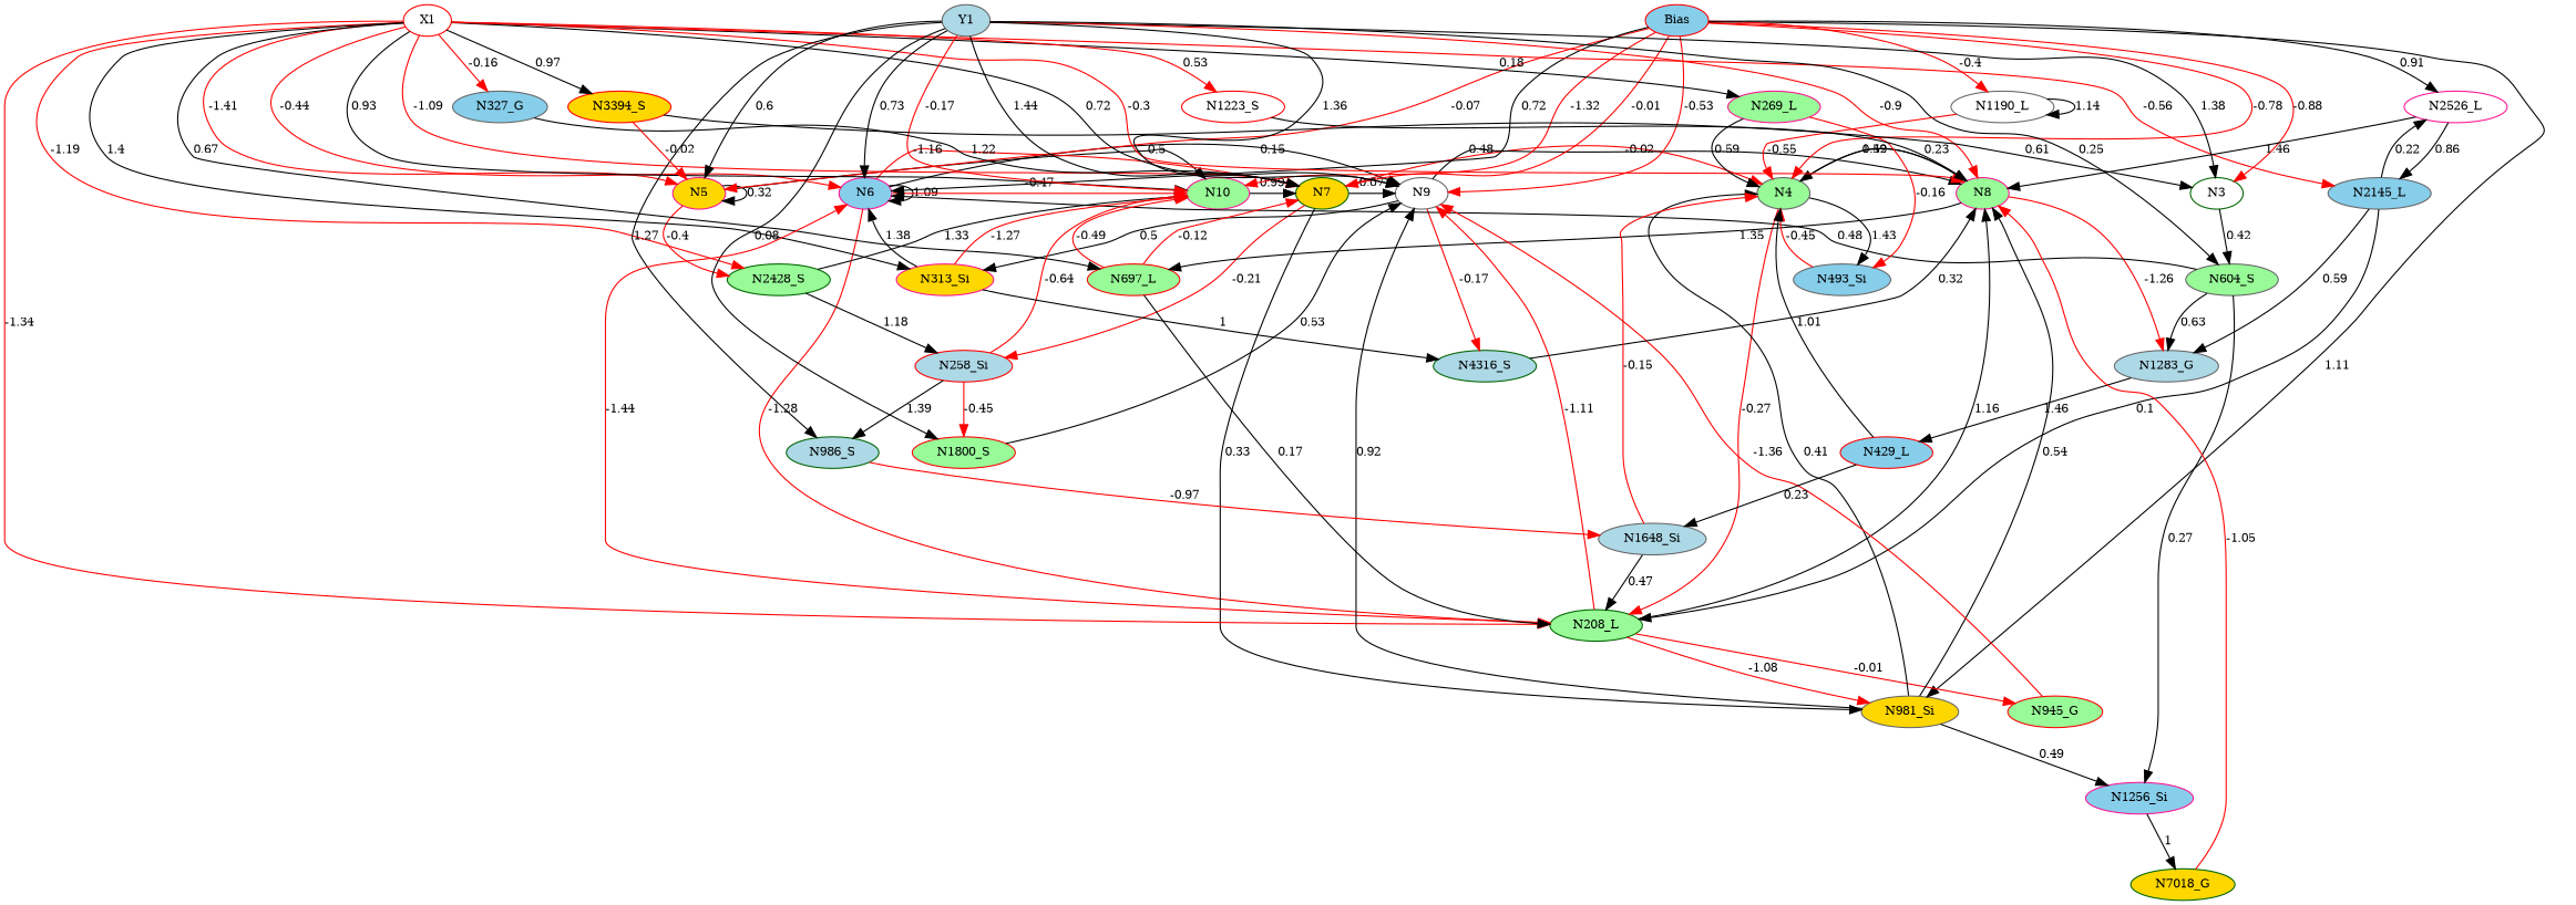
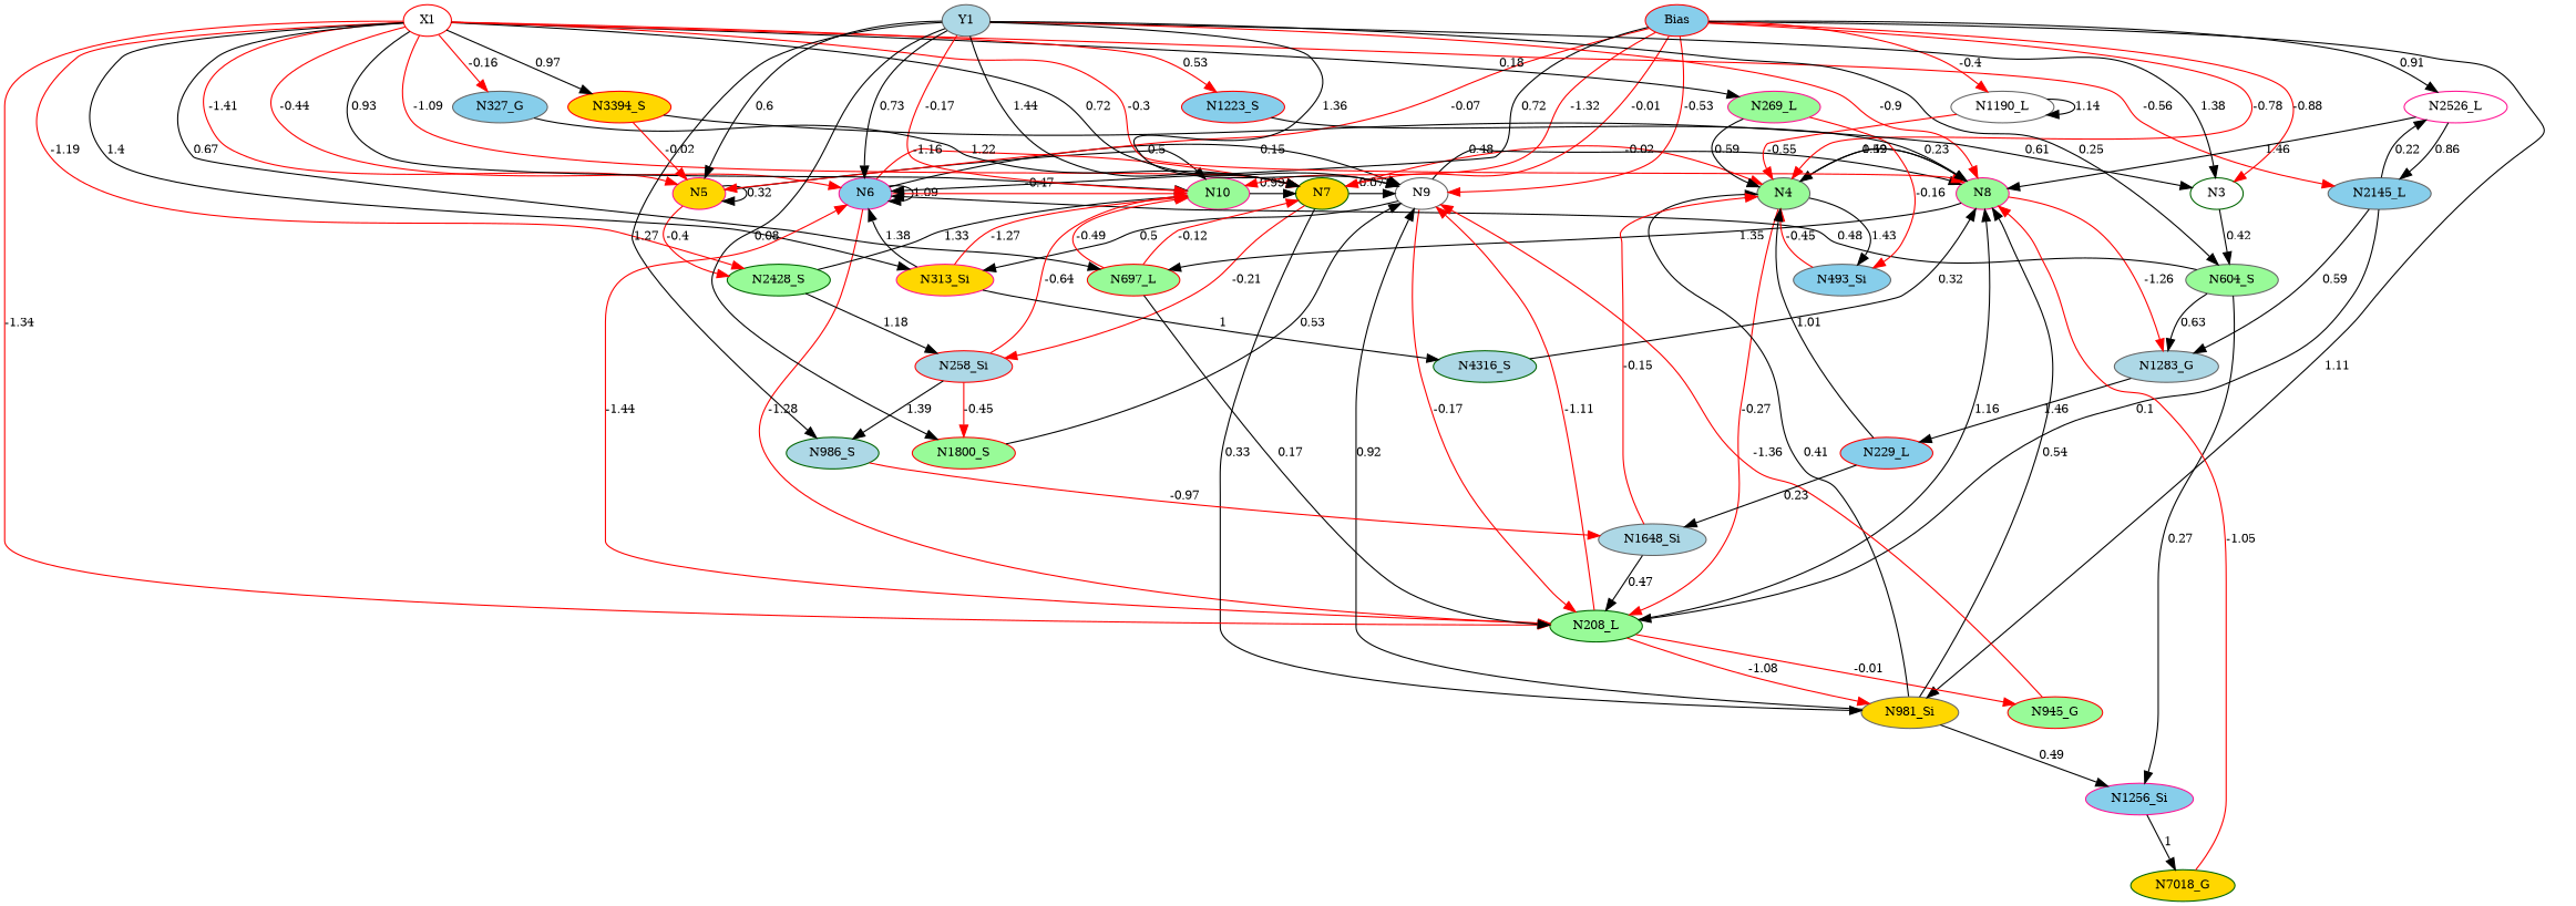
  digraph {
    node [color=gray40 fillcolor=palegreen fontsize=10 shape=ellipse style=filled]
    edge [color=black fontsize=10]
    N3 [color=darkgreen fillcolor=white height=0.1 width=0.1]
    N4 [height=0.1 width=0.1]
    N5 [color=deeppink fillcolor=gold height=0.1 width=0.1]
    N6 [color=deeppink fillcolor=skyblue height=0.1 width=0.1]
    N7 [color=darkgreen fillcolor=gold height=0.1 width=0.1]
    N8 [color=deeppink height=0.1 width=0.1]
    N9 [fillcolor=white height=0.1 width=0.1]
    N10 [color=deeppink height=0.1 width=0.1]
    n9 [color=red fillcolor=skyblue height=0.1 label=Bias width=0.1]
    n10 [color=red fillcolor=white height=0.1 label=X1 width=0.1]
    n11 [fillcolor=lightblue height=0.1 label=Y1 width=0.1]
    n12 [height=0.1 label=N604_S width=0.1]
    n13 [color=darkgreen height=0.1 label=N208_L width=0.1]
    n14 [fillcolor=skyblue height=0.1 label=N493_Si width=0.1]
    n15 [color=darkgreen height=0.1 label=N2428_S width=0.1]
    n16 [fillcolor=gold height=0.1 label=N981_Si width=0.1]
    n17 [color=red fillcolor=lightblue height=0.1 label=N258_Si width=0.1]
    n18 [color=red height=0.1 label=N697_L width=0.1]
    n19 [fillcolor=lightblue height=0.1 label=N1283_G width=0.1]
    n20 [color=deeppink fillcolor=gold height=0.1 label=N313_Si width=0.1]
    n21 [fillcolor=white height=0.1 label=N1190_L width=0.1]
    n22 [color=deeppink fillcolor=white height=0.1 label=N2526_L width=0.1]
    n23 [color=deeppink height=0.1 label=N269_L width=0.1]
    n24 [fillcolor=skyblue height=0.1 label=N327_G width=0.1]
-   n25 [color=red fillcolor=white height=0.1 label=N1223_S width=0.1]
+   n25 [color=red fillcolor=skyblue height=0.1 label=N1223_S width=0.1]
    n26 [fillcolor=skyblue height=0.1 label=N2145_L width=0.1]
    n27 [color=red fillcolor=gold height=0.1 label=N3394_S width=0.1]
    n28 [color=darkgreen fillcolor=lightblue height=0.1 label=N986_S width=0.1]
    n29 [color=red height=0.1 label=N1800_S width=0.1]
    n30 [color=deeppink fillcolor=skyblue height=0.1 label=N1256_Si width=0.1]
    n31 [color=red height=0.1 label=N945_G width=0.1]
    n32 [color=darkgreen fillcolor=lightblue height=0.1 label=N4316_S width=0.1]
    n33 [fillcolor=lightblue height=0.1 label=N1648_Si width=0.1]
-   n34 [color=red fillcolor=skyblue height=0.1 label=N429_L width=0.1]
+   n34 [color=red fillcolor=skyblue height=0.1 label=N229_L width=0.1]
    n35 [color=darkgreen fillcolor=gold height=0.1 label=N7018_G width=0.1]
    subgraph sub_1 {
      rank=same
      N3
      N4
      N5
      N6
      N7
      N8
      N9
      N10
    }
    subgraph sub_2 {
      rank=same
      n9
      n10
      n11
    }
    N3 -> n12 [label=0.42]
    N4 -> N8 [label=1.42]
    N4 -> n13 [arrowType=inv color=red label=-0.27]
    N4 -> n14 [label=1.43]
    N5 -> N5 [label=0.32]
    N5 -> N10 [label=0.5]
    N5 -> n15 [arrowType=inv color=red label=-0.4]
    N6 -> N6 [label=1.09]
    N6 -> N7 [arrowType=inv color=red label=-1.16]
    N6 -> N9 [label=0.15]
    N6 -> N10 [arrowType=inv color=red label=-0.47]
    N6 -> n13 [arrowType=inv color=red label=-1.28]
    N7 -> N4 [arrowType=inv color=red label=-0.02]
    N7 -> N9 [label=0.07]
    N7 -> n16 [label=0.33]
    N7 -> n17 [arrowType=inv color=red label=-0.21]
    N8 -> N4 [label=0.59]
    N8 -> n18 [label=1.35]
    N8 -> n19 [arrowType=inv color=red label=-1.26]
    N9 -> N8 [label=0.48]
-   N9 -> n32 [arrowType=inv color=red label=-0.17]
+   N9 -> n13 [arrowType=inv color=red label=-0.17]
    N9 -> n20 [label=0.5]
    N10 -> N7 [label=0.99]
    n9 -> N3 [arrowType=inv color=red label=-0.88]
    n9 -> N4 [arrowType=inv color=red label=-0.78]
    n9 -> N5 [arrowType=inv color=red label=-0.07]
    n9 -> N6 [label=0.72]
    n9 -> N7 [arrowType=inv color=red label=-0.01]
    n9 -> N9 [arrowType=inv color=red label=-0.53]
    n9 -> N10 [arrowType=inv color=red label=-1.32]
    n9 -> n16 [label=1.11]
    n9 -> n21 [arrowType=inv color=red label=-0.4]
    n9 -> n22 [label=0.91]
    n10 -> N5 [arrowType=inv color=red label=-1.41]
    n10 -> N6 [arrowType=inv color=red label=-0.44]
    n10 -> N7 [arrowType=inv color=red label=-1.09]
    n10 -> N8 [arrowType=inv color=red label=-0.3]
    n10 -> N9 [label=0.72]
    n10 -> N10 [label=0.93]
    n10 -> n11 [style=invis color="" fontsize=""]
    n10 -> n13 [arrowType=inv color=red label=-1.34]
    n10 -> n15 [arrowType=inv color=red label=-1.19]
    n10 -> n18 [label=0.67]
    n10 -> n20 [label=1.4]
    n10 -> n23 [label=0.18]
    n10 -> n24 [arrowType=inv color=red label=-0.16]
    n10 -> n25 [color=red label=0.53]
    n10 -> n26 [arrowType=inv color=red label=-0.56]
    n10 -> n27 [label=0.97]
    n11 -> N3 [label=1.38]
    n11 -> N5 [label=0.6]
    n11 -> N6 [label=0.73]
    n11 -> N7 [label=1.44]
    n11 -> N8 [arrowType=inv color=red label=-0.9]
    n11 -> N9 [label=1.36]
    n11 -> N10 [arrowType=inv color=red label=-0.17]
    n11 -> n9 [style=invis color="" fontsize=""]
    n11 -> n12 [label=0.25]
    n11 -> n28 [label=1.27]
    n11 -> n29 [label=0.08]
    n12 -> N6 [label=0.48]
    n12 -> n19 [label=0.63]
    n12 -> n30 [label=0.27]
    n13 -> N6 [arrowType=inv color=red label=-1.44]
    n13 -> N8 [label=1.16]
    n13 -> N9 [arrowType=inv color=red label=-1.11]
    n13 -> n16 [arrowType=inv color=red label=-1.08]
    n13 -> n31 [arrowType=inv color=red label=-0.01]
    n14 -> N4 [arrowType=inv color=red label=-0.45]
    n15 -> N10 [label=1.33]
    n15 -> n17 [label=1.18]
    n16 -> N4 [label=0.41]
    n16 -> N8 [label=0.54]
    n16 -> N9 [label=0.92]
    n16 -> n30 [label=0.49]
    n17 -> N10 [arrowType=inv color=red label=-0.64]
    n17 -> n28 [label=1.39]
    n17 -> n29 [arrowType=inv color=red label=-0.45]
    n18 -> N7 [arrowType=inv color=red label=-0.12]
    n18 -> N10 [arrowType=inv color=red label=-0.49]
    n18 -> n13 [label=0.17]
    n19 -> n34 [label=1.46]
    n20 -> N6 [label=1.38]
    n20 -> N10 [arrowType=inv color=red label=-1.27]
    n20 -> n32 [label=1]
    n21 -> N4 [arrowType=inv color=red label=-0.55]
    n21 -> n21 [label=1.14]
    n22 -> N8 [label=1.46]
    n22 -> n26 [label=0.86]
    n23 -> N4 [label=0.59]
    n23 -> n14 [arrowType=inv color=red label=-0.16]
    n24 -> N7 [label=1.22]
    n25 -> N8 [label=0.23]
    n26 -> n13 [label=0.1]
    n26 -> n19 [label=0.59]
    n26 -> n22 [label=0.22]
    n27 -> N3 [label=0.61]
    n27 -> N5 [arrowType=inv color=red label=-0.02]
    n28 -> n33 [arrowType=inv color=red label=-0.97]
    n29 -> N9 [label=0.53]
    n30 -> n35 [label=1]
    n31 -> N9 [arrowType=inv color=red label=-1.36]
    n32 -> N8 [label=0.32]
    n33 -> N4 [arrowType=inv color=red label=-0.15]
    n33 -> n13 [label=0.47]
    n34 -> N4 [label=1.01]
    n34 -> n33 [label=0.23]
    n35 -> N8 [arrowType=inv color=red label=-1.05]
  }
